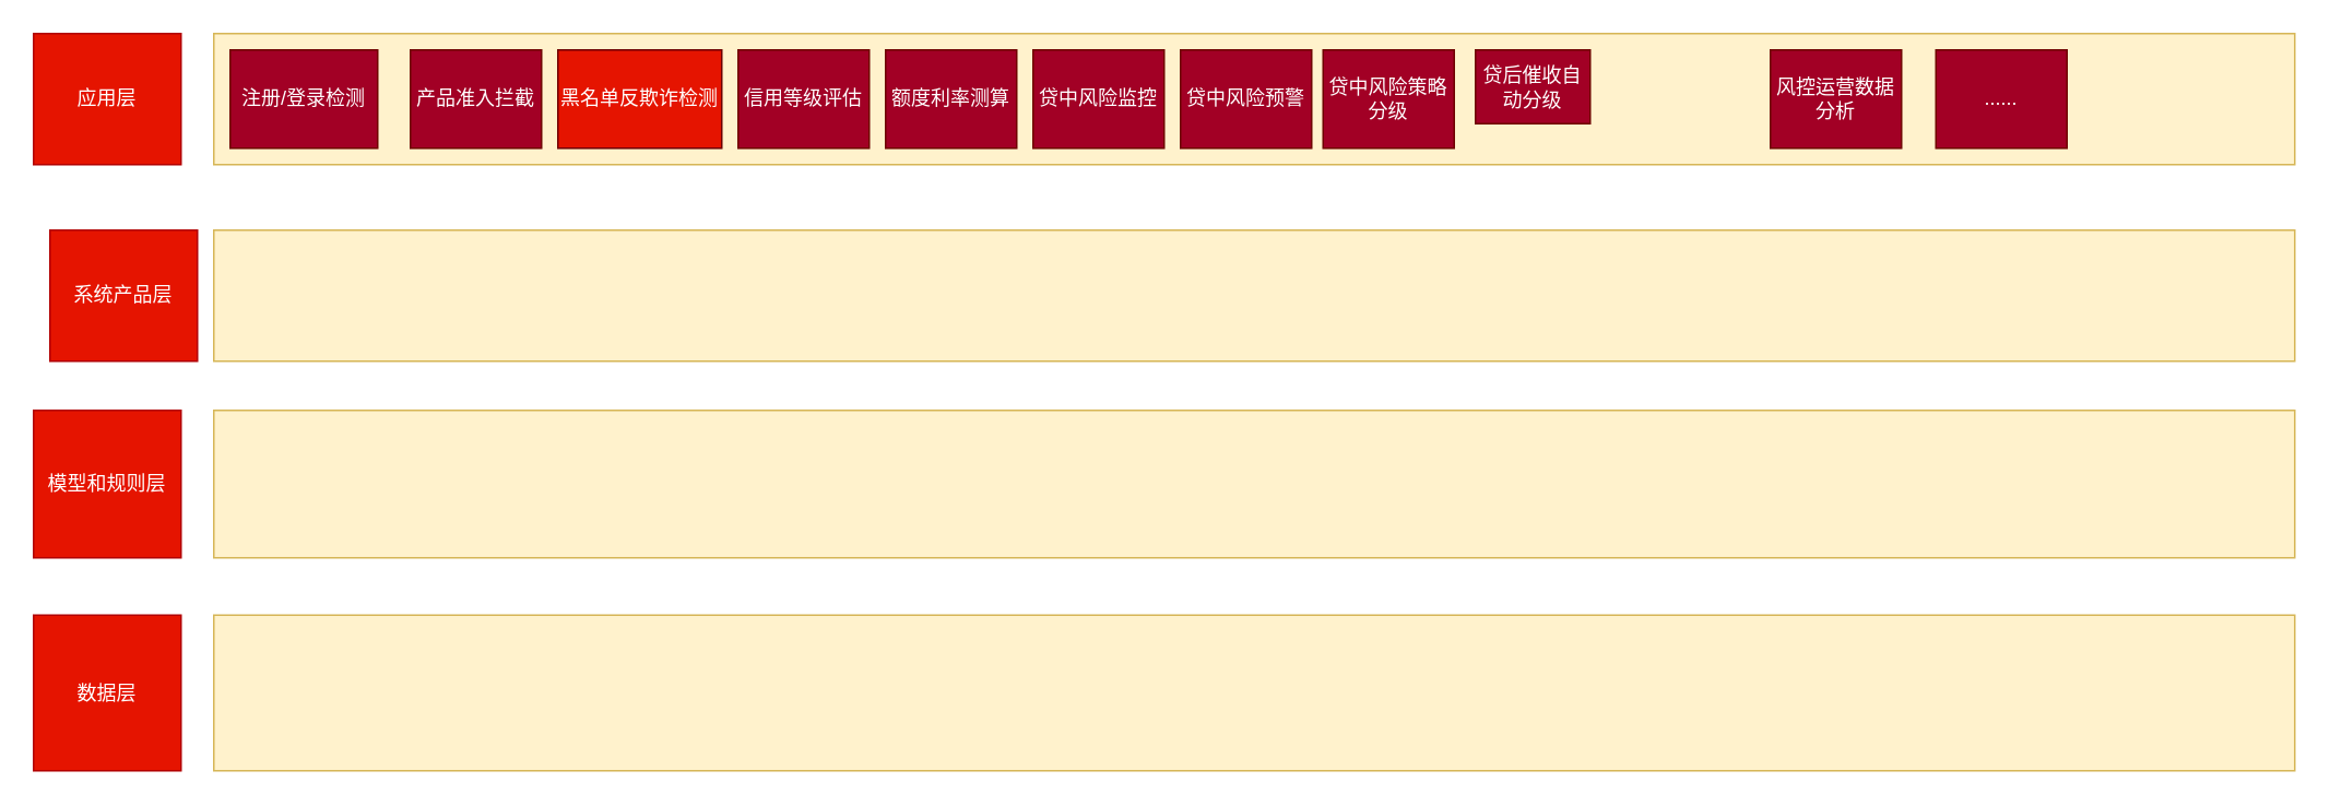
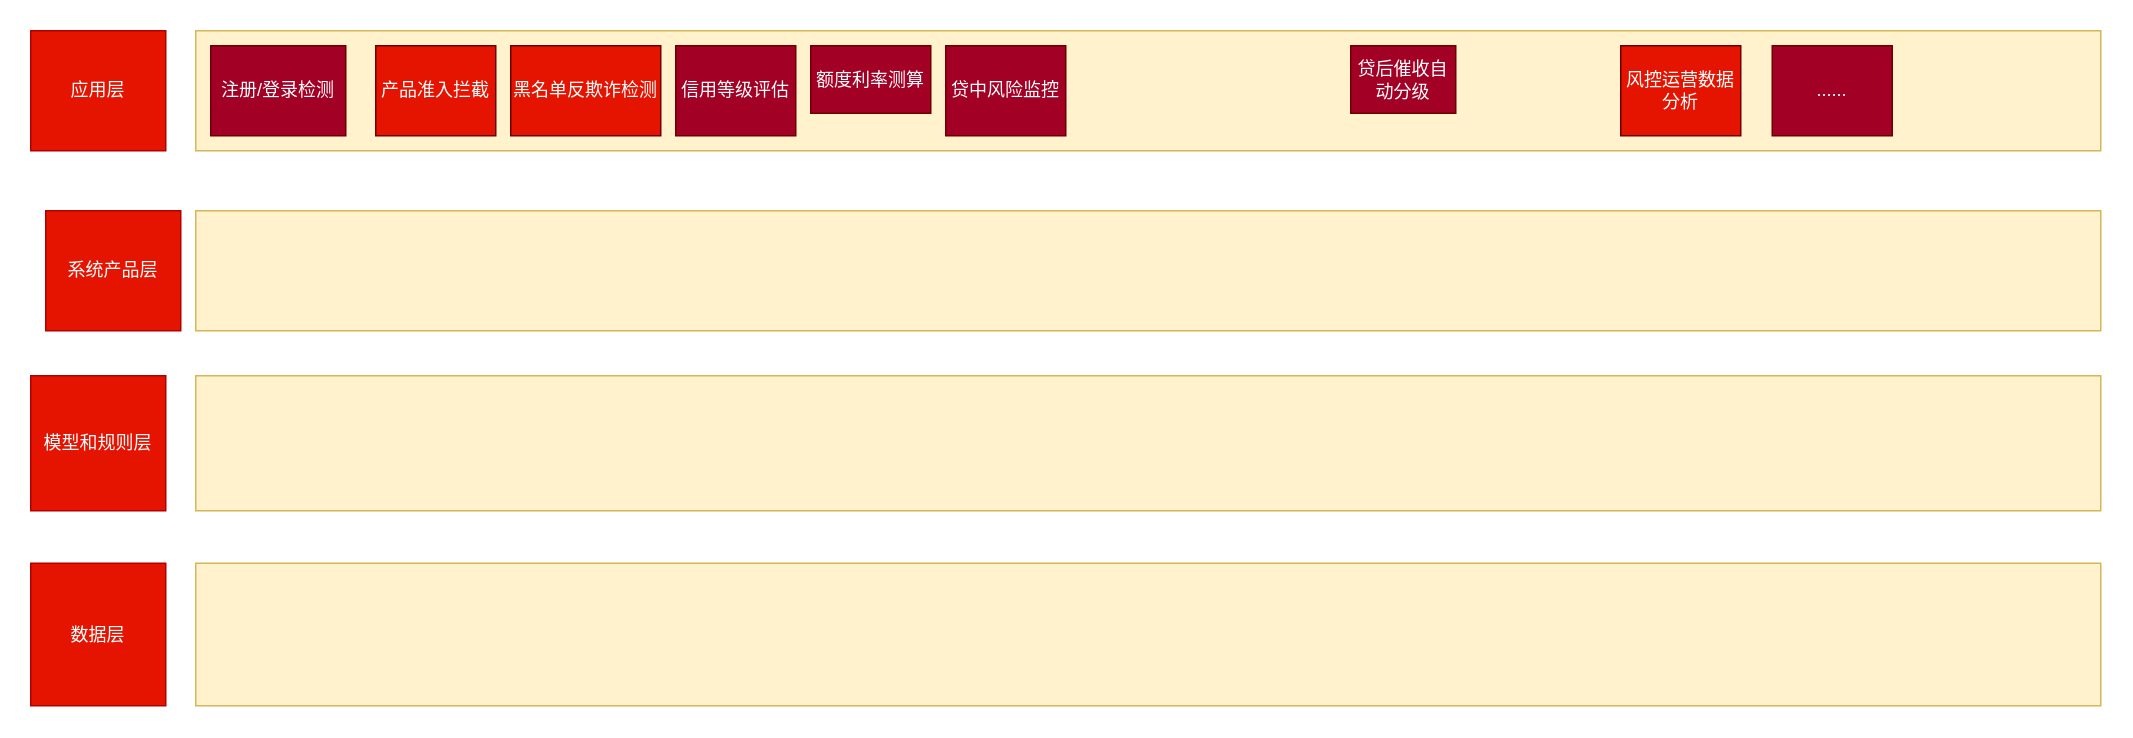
  <mxCell id="0" />
  <mxCell id="1" parent="0" />
  <mxCell id="2" value="应用层" style="rounded=0;whiteSpace=wrap;html=1;fillColor=#e51400;strokeColor=#B20000;fontColor=#ffffff;" vertex="1" parent="1"><mxGeometry x="20" y="20" width="90" height="80" as="geometry" /></mxCell>
  <mxCell id="3" value="系统产品层" style="rounded=0;whiteSpace=wrap;html=1;fillColor=#e51400;strokeColor=#B20000;fontColor=#ffffff;" vertex="1" parent="1"><mxGeometry x="30" y="140" width="90" height="80" as="geometry" /></mxCell>
  <mxCell id="4" value="模型和规则层" style="rounded=0;whiteSpace=wrap;html=1;fillColor=#e51400;strokeColor=#B20000;fontColor=#ffffff;" vertex="1" parent="1"><mxGeometry x="20" y="250" width="90" height="90" as="geometry" /></mxCell>
  <mxCell id="5" value="数据层" style="rounded=0;whiteSpace=wrap;html=1;fillColor=#e51400;strokeColor=#B20000;fontColor=#ffffff;" vertex="1" parent="1"><mxGeometry x="20" y="375" width="90" height="95" as="geometry" /></mxCell>
  <mxCell id="6" value="" style="rounded=0;whiteSpace=wrap;html=1;fillColor=#fff2cc;strokeColor=#d6b656;" vertex="1" parent="1"><mxGeometry x="130" y="20" width="1270" height="80" as="geometry" /></mxCell>
  <mxCell id="7" value="" style="rounded=0;whiteSpace=wrap;html=1;fillColor=#fff2cc;strokeColor=#d6b656;" vertex="1" parent="1"><mxGeometry x="130" y="140" width="1270" height="80" as="geometry" /></mxCell>
  <mxCell id="8" value="" style="rounded=0;whiteSpace=wrap;html=1;fillColor=#fff2cc;strokeColor=#d6b656;" vertex="1" parent="1"><mxGeometry x="130" y="250" width="1270" height="90" as="geometry" /></mxCell>
  <mxCell id="9" value="" style="rounded=0;whiteSpace=wrap;html=1;fillColor=#fff2cc;strokeColor=#d6b656;" vertex="1" parent="1"><mxGeometry x="130" y="375" width="1270" height="95" as="geometry" /></mxCell>
  <mxCell id="10" value="注册/登录检测" style="rounded=0;whiteSpace=wrap;html=1;fillColor=#a20025;strokeColor=#6F0000;fontColor=#ffffff;" vertex="1" parent="1"><mxGeometry x="140" y="30" width="90" height="60" as="geometry" /></mxCell>
- <mxCell id="11" value="产品准入拦截" style="rounded=0;whiteSpace=wrap;html=1;fillColor=#a20025;strokeColor=#6F0000;fontColor=#ffffff;" vertex="1" parent="1"><mxGeometry x="250" y="30" width="80" height="60" as="geometry" /></mxCell>
+ <mxCell id="11" value="产品准入拦截" style="rounded=0;whiteSpace=wrap;html=1;fillColor=#e51400;strokeColor=#6F0000;fontColor=#ffffff;" vertex="1" parent="1"><mxGeometry x="250" y="30" width="80" height="60" as="geometry" /></mxCell>
  <mxCell id="12" value="黑名单反欺诈检测" style="rounded=0;whiteSpace=wrap;html=1;fillColor=#e51400;strokeColor=#6F0000;fontColor=#ffffff;" vertex="1" parent="1"><mxGeometry x="340" y="30" width="100" height="60" as="geometry" /></mxCell>
  <mxCell id="13" value="信用等级评估" style="rounded=0;whiteSpace=wrap;html=1;fillColor=#a20025;strokeColor=#6F0000;fontColor=#ffffff;" vertex="1" parent="1"><mxGeometry x="450" y="30" width="80" height="60" as="geometry" /></mxCell>
- <mxCell id="14" value="额度利率测算" style="rounded=0;whiteSpace=wrap;html=1;fillColor=#a20025;strokeColor=#6F0000;fontColor=#ffffff;" vertex="1" parent="1"><mxGeometry x="540" y="30" width="80" height="60" as="geometry" /></mxCell>
+ <mxCell id="14" value="额度利率测算" style="rounded=0;whiteSpace=wrap;html=1;fillColor=#a20025;strokeColor=#6F0000;fontColor=#ffffff;" vertex="1" parent="1"><mxGeometry x="540" y="30" width="80" height="45" as="geometry" /></mxCell>
  <mxCell id="15" value="贷中风险监控" style="rounded=0;whiteSpace=wrap;html=1;fillColor=#a20025;strokeColor=#6F0000;fontColor=#ffffff;" vertex="1" parent="1"><mxGeometry x="630" y="30" width="80" height="60" as="geometry" /></mxCell>
- <mxCell id="16" value="贷中风险预警" style="rounded=0;whiteSpace=wrap;html=1;fillColor=#a20025;strokeColor=#6F0000;fontColor=#ffffff;" vertex="1" parent="1"><mxGeometry x="720" y="30" width="80" height="60" as="geometry" /></mxCell>
- <mxCell id="17" value="贷中风险策略分级" style="rounded=0;whiteSpace=wrap;html=1;fillColor=#a20025;strokeColor=#6F0000;fontColor=#ffffff;" vertex="1" parent="1"><mxGeometry x="807" y="30" width="80" height="60" as="geometry" /></mxCell>
  <mxCell id="18" value="贷后催收自动分级" style="rounded=0;whiteSpace=wrap;html=1;fillColor=#a20025;strokeColor=#6F0000;fontColor=#ffffff;" vertex="1" parent="1"><mxGeometry x="900" y="30" width="70" height="45" as="geometry" /></mxCell>
- <mxCell id="19" value="风控运营数据分析" style="rounded=0;whiteSpace=wrap;html=1;fillColor=#a20025;strokeColor=#6F0000;fontColor=#ffffff;" vertex="1" parent="1"><mxGeometry x="1080" y="30" width="80" height="60" as="geometry" /></mxCell>
+ <mxCell id="19" value="风控运营数据分析" style="rounded=0;whiteSpace=wrap;html=1;fillColor=#e51400;strokeColor=#6F0000;fontColor=#ffffff;" vertex="1" parent="1"><mxGeometry x="1080" y="30" width="80" height="60" as="geometry" /></mxCell>
  <mxCell id="20" value="......" style="rounded=0;whiteSpace=wrap;html=1;fillColor=#a20025;strokeColor=#6F0000;fontColor=#ffffff;" vertex="1" parent="1"><mxGeometry x="1181" y="30" width="80" height="60" as="geometry" /></mxCell>
